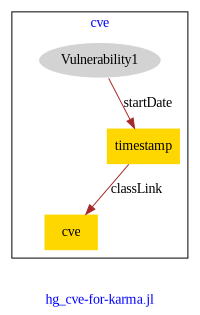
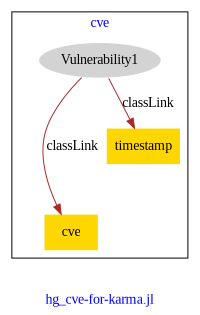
  digraph {
    fontcolor=blue
    fontname="Liberation Serif"
    label="hg_cve-for-karma.jl"
    remincross=true
    node [fillcolor=gold fontname="Liberation Serif" style=filled shape=plaintext]
    edge [color=brown fontcolor=black fontname="Liberation Serif"]
    n1 [color=white fillcolor=lightgray label=Vulnerability1 shape=""]
    n2 [label=cve]
    n3 [label=timestamp]
    subgraph cluster_1 {
      label=cve
      n1
      n2
      n3
    }
-   n3 -> n2 [label=classLink]
-   n1 -> n3 [label=startDate]
+   n1 -> n2 [label=classLink]
+   n1 -> n3 [label=classLink]
  }
